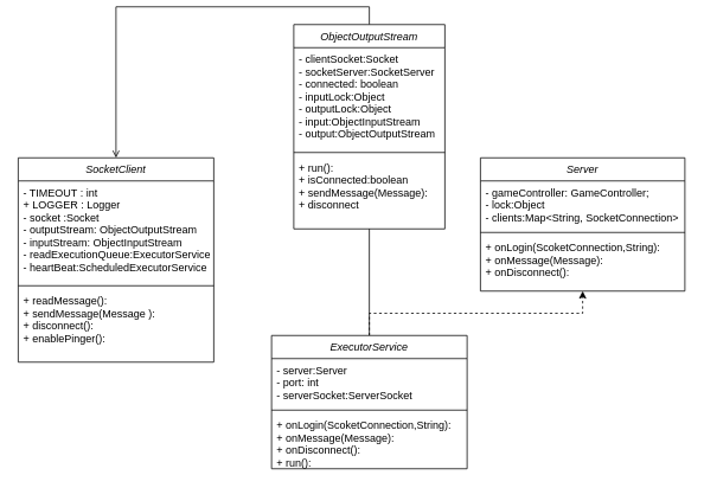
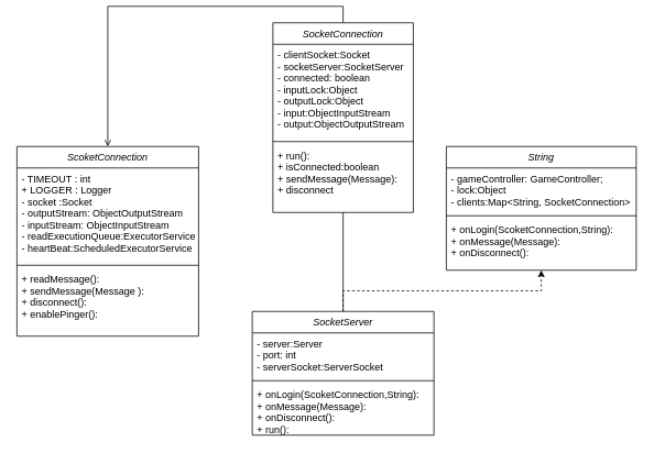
  <mxCell id="0" />
  <mxCell id="1" parent="0" />
- <mxCell id="2" value="SocketClient" style="swimlane;fontStyle=2;align=center;verticalAlign=top;childLayout=stackLayout;horizontal=1;startSize=26;horizontalStack=0;resizeParent=1;resizeLast=0;collapsible=1;marginBottom=0;rounded=0;shadow=0;strokeWidth=1;" parent="1" vertex="1"><mxGeometry x="20" y="170" width="220" height="230" as="geometry"><mxRectangle x="230" y="140" width="160" height="26" as="alternateBounds" /></mxGeometry></mxCell>
+ <mxCell id="2" value="ScoketConnection" style="swimlane;fontStyle=2;align=center;verticalAlign=top;childLayout=stackLayout;horizontal=1;startSize=26;horizontalStack=0;resizeParent=1;resizeLast=0;collapsible=1;marginBottom=0;rounded=0;shadow=0;strokeWidth=1;" parent="1" vertex="1"><mxGeometry x="20" y="170" width="220" height="230" as="geometry"><mxRectangle x="230" y="140" width="160" height="26" as="alternateBounds" /></mxGeometry></mxCell>
  <mxCell id="3" value="- TIMEOUT : int&#10;+ LOGGER : Logger&#10;- socket :Socket&#10;- outputStream: ObjectOutputStream&#10;- inputStream: ObjectInputStream &#10;- readExecutionQueue:ExecutorService&#10;- heartBeat:ScheduledExecutorService &#10;" style="text;align=left;verticalAlign=top;spacingLeft=4;spacingRight=4;overflow=hidden;rotatable=0;points=[[0,0.5],[1,0.5]];portConstraint=eastwest;" parent="2" vertex="1"><mxGeometry y="26" width="220" height="114" as="geometry" /></mxCell>
  <mxCell id="4" value="" style="line;html=1;strokeWidth=1;align=left;verticalAlign=middle;spacingTop=-1;spacingLeft=3;spacingRight=3;rotatable=0;labelPosition=right;points=[];portConstraint=eastwest;" parent="2" vertex="1"><mxGeometry y="140" width="220" height="8" as="geometry" /></mxCell>
  <mxCell id="5" value="+ readMessage():&#10;+ sendMessage(Message ):&#10;+ disconnect():&#10;+ enablePinger():" style="text;align=left;verticalAlign=top;spacingLeft=4;spacingRight=4;overflow=hidden;rotatable=0;points=[[0,0.5],[1,0.5]];portConstraint=eastwest;" parent="2" vertex="1"><mxGeometry y="148" width="220" height="82" as="geometry" /></mxCell>
  <mxCell id="6" style="edgeStyle=orthogonalEdgeStyle;rounded=0;orthogonalLoop=1;jettySize=auto;html=1;exitX=0.5;exitY=0;exitDx=0;exitDy=0;endArrow=none;" edge="1" parent="1" source="8" target="13"><mxGeometry relative="1" as="geometry" /></mxCell>
  <mxCell id="7" style="edgeStyle=orthogonalEdgeStyle;rounded=0;orthogonalLoop=1;jettySize=auto;html=1;exitX=0.5;exitY=0;exitDx=0;exitDy=0;dashed=1;" edge="1" parent="1" source="8" target="17"><mxGeometry relative="1" as="geometry" /></mxCell>
- <mxCell id="8" value="ExecutorService" style="swimlane;fontStyle=2;align=center;verticalAlign=top;childLayout=stackLayout;horizontal=1;startSize=26;horizontalStack=0;resizeParent=1;resizeLast=0;collapsible=1;marginBottom=0;rounded=0;shadow=0;strokeWidth=1;" vertex="1" parent="1"><mxGeometry x="305" y="370" width="220" height="150" as="geometry"><mxRectangle x="230" y="140" width="160" height="26" as="alternateBounds" /></mxGeometry></mxCell>
+ <mxCell id="8" value="SocketServer" style="swimlane;fontStyle=2;align=center;verticalAlign=top;childLayout=stackLayout;horizontal=1;startSize=26;horizontalStack=0;resizeParent=1;resizeLast=0;collapsible=1;marginBottom=0;rounded=0;shadow=0;strokeWidth=1;" vertex="1" parent="1"><mxGeometry x="305" y="370" width="220" height="150" as="geometry"><mxRectangle x="230" y="140" width="160" height="26" as="alternateBounds" /></mxGeometry></mxCell>
  <mxCell id="9" value="- server:Server &#10;- port: int&#10;- serverSocket:ServerSocket " style="text;align=left;verticalAlign=top;spacingLeft=4;spacingRight=4;overflow=hidden;rotatable=0;points=[[0,0.5],[1,0.5]];portConstraint=eastwest;" vertex="1" parent="8"><mxGeometry y="26" width="220" height="54" as="geometry" /></mxCell>
  <mxCell id="10" value="" style="line;html=1;strokeWidth=1;align=left;verticalAlign=middle;spacingTop=-1;spacingLeft=3;spacingRight=3;rotatable=0;labelPosition=right;points=[];portConstraint=eastwest;" vertex="1" parent="8"><mxGeometry y="80" width="220" height="8" as="geometry" /></mxCell>
  <mxCell id="11" value="+ onLogin(ScoketConnection,String):&#10;+ onMessage(Message):&#10;+ onDisconnect():&#10;+ run():" style="text;align=left;verticalAlign=top;spacingLeft=4;spacingRight=4;overflow=hidden;rotatable=0;points=[[0,0.5],[1,0.5]];portConstraint=eastwest;" vertex="1" parent="8"><mxGeometry y="88" width="220" height="62" as="geometry" /></mxCell>
  <mxCell id="12" style="edgeStyle=orthogonalEdgeStyle;rounded=0;orthogonalLoop=1;jettySize=auto;html=1;exitX=0.5;exitY=0;exitDx=0;exitDy=0;entryX=0.5;entryY=0;entryDx=0;entryDy=0;endArrow=open;" edge="1" parent="1" source="13" target="2"><mxGeometry relative="1" as="geometry" /></mxCell>
- <mxCell id="13" value="ObjectOutputStream" style="swimlane;fontStyle=2;align=center;verticalAlign=top;childLayout=stackLayout;horizontal=1;startSize=26;horizontalStack=0;resizeParent=1;resizeLast=0;collapsible=1;marginBottom=0;rounded=0;shadow=0;strokeWidth=1;" vertex="1" parent="1"><mxGeometry x="330" y="20" width="170" height="230" as="geometry"><mxRectangle x="230" y="140" width="160" height="26" as="alternateBounds" /></mxGeometry></mxCell>
+ <mxCell id="13" value="SocketConnection" style="swimlane;fontStyle=2;align=center;verticalAlign=top;childLayout=stackLayout;horizontal=1;startSize=26;horizontalStack=0;resizeParent=1;resizeLast=0;collapsible=1;marginBottom=0;rounded=0;shadow=0;strokeWidth=1;" vertex="1" parent="1"><mxGeometry x="330" y="20" width="170" height="230" as="geometry"><mxRectangle x="230" y="140" width="160" height="26" as="alternateBounds" /></mxGeometry></mxCell>
  <mxCell id="14" value="- clientSocket:Socket &#10;- socketServer:SocketServer&#10;- connected: boolean&#10;- inputLock:Object&#10;- outputLock:Object&#10;- input:ObjectInputStream&#10;- output:ObjectOutputStream&#10;" style="text;align=left;verticalAlign=top;spacingLeft=4;spacingRight=4;overflow=hidden;rotatable=0;points=[[0,0.5],[1,0.5]];portConstraint=eastwest;" vertex="1" parent="13"><mxGeometry y="26" width="170" height="114" as="geometry" /></mxCell>
  <mxCell id="15" value="" style="line;html=1;strokeWidth=1;align=left;verticalAlign=middle;spacingTop=-1;spacingLeft=3;spacingRight=3;rotatable=0;labelPosition=right;points=[];portConstraint=eastwest;" vertex="1" parent="13"><mxGeometry y="140" width="170" height="8" as="geometry" /></mxCell>
  <mxCell id="16" value="+ run():&#10;+ isConnected:boolean&#10;+ sendMessage(Message):&#10;+ disconnect" style="text;align=left;verticalAlign=top;spacingLeft=4;spacingRight=4;overflow=hidden;rotatable=0;points=[[0,0.5],[1,0.5]];portConstraint=eastwest;" vertex="1" parent="13"><mxGeometry y="148" width="170" height="82" as="geometry" /></mxCell>
- <mxCell id="17" value="Server" style="swimlane;fontStyle=2;align=center;verticalAlign=top;childLayout=stackLayout;horizontal=1;startSize=26;horizontalStack=0;resizeParent=1;resizeLast=0;collapsible=1;marginBottom=0;rounded=0;shadow=0;strokeWidth=1;" vertex="1" parent="1"><mxGeometry x="540" y="170" width="230" height="150" as="geometry"><mxRectangle x="230" y="140" width="160" height="26" as="alternateBounds" /></mxGeometry></mxCell>
+ <mxCell id="17" value="String" style="swimlane;fontStyle=2;align=center;verticalAlign=top;childLayout=stackLayout;horizontal=1;startSize=26;horizontalStack=0;resizeParent=1;resizeLast=0;collapsible=1;marginBottom=0;rounded=0;shadow=0;strokeWidth=1;" vertex="1" parent="1"><mxGeometry x="540" y="170" width="230" height="150" as="geometry"><mxRectangle x="230" y="140" width="160" height="26" as="alternateBounds" /></mxGeometry></mxCell>
  <mxCell id="18" value="- gameController: GameController;&#10;- lock:Object&#10;- clients:Map&lt;String, SocketConnection&gt; " style="text;align=left;verticalAlign=top;spacingLeft=4;spacingRight=4;overflow=hidden;rotatable=0;points=[[0,0.5],[1,0.5]];portConstraint=eastwest;" vertex="1" parent="17"><mxGeometry y="26" width="230" height="54" as="geometry" /></mxCell>
  <mxCell id="19" value="" style="line;html=1;strokeWidth=1;align=left;verticalAlign=middle;spacingTop=-1;spacingLeft=3;spacingRight=3;rotatable=0;labelPosition=right;points=[];portConstraint=eastwest;" vertex="1" parent="17"><mxGeometry y="80" width="230" height="8" as="geometry" /></mxCell>
  <mxCell id="20" value="+ onLogin(ScoketConnection,String):&#10;+ onMessage(Message):&#10;+ onDisconnect():" style="text;align=left;verticalAlign=top;spacingLeft=4;spacingRight=4;overflow=hidden;rotatable=0;points=[[0,0.5],[1,0.5]];portConstraint=eastwest;" vertex="1" parent="17"><mxGeometry y="88" width="230" height="62" as="geometry" /></mxCell>
